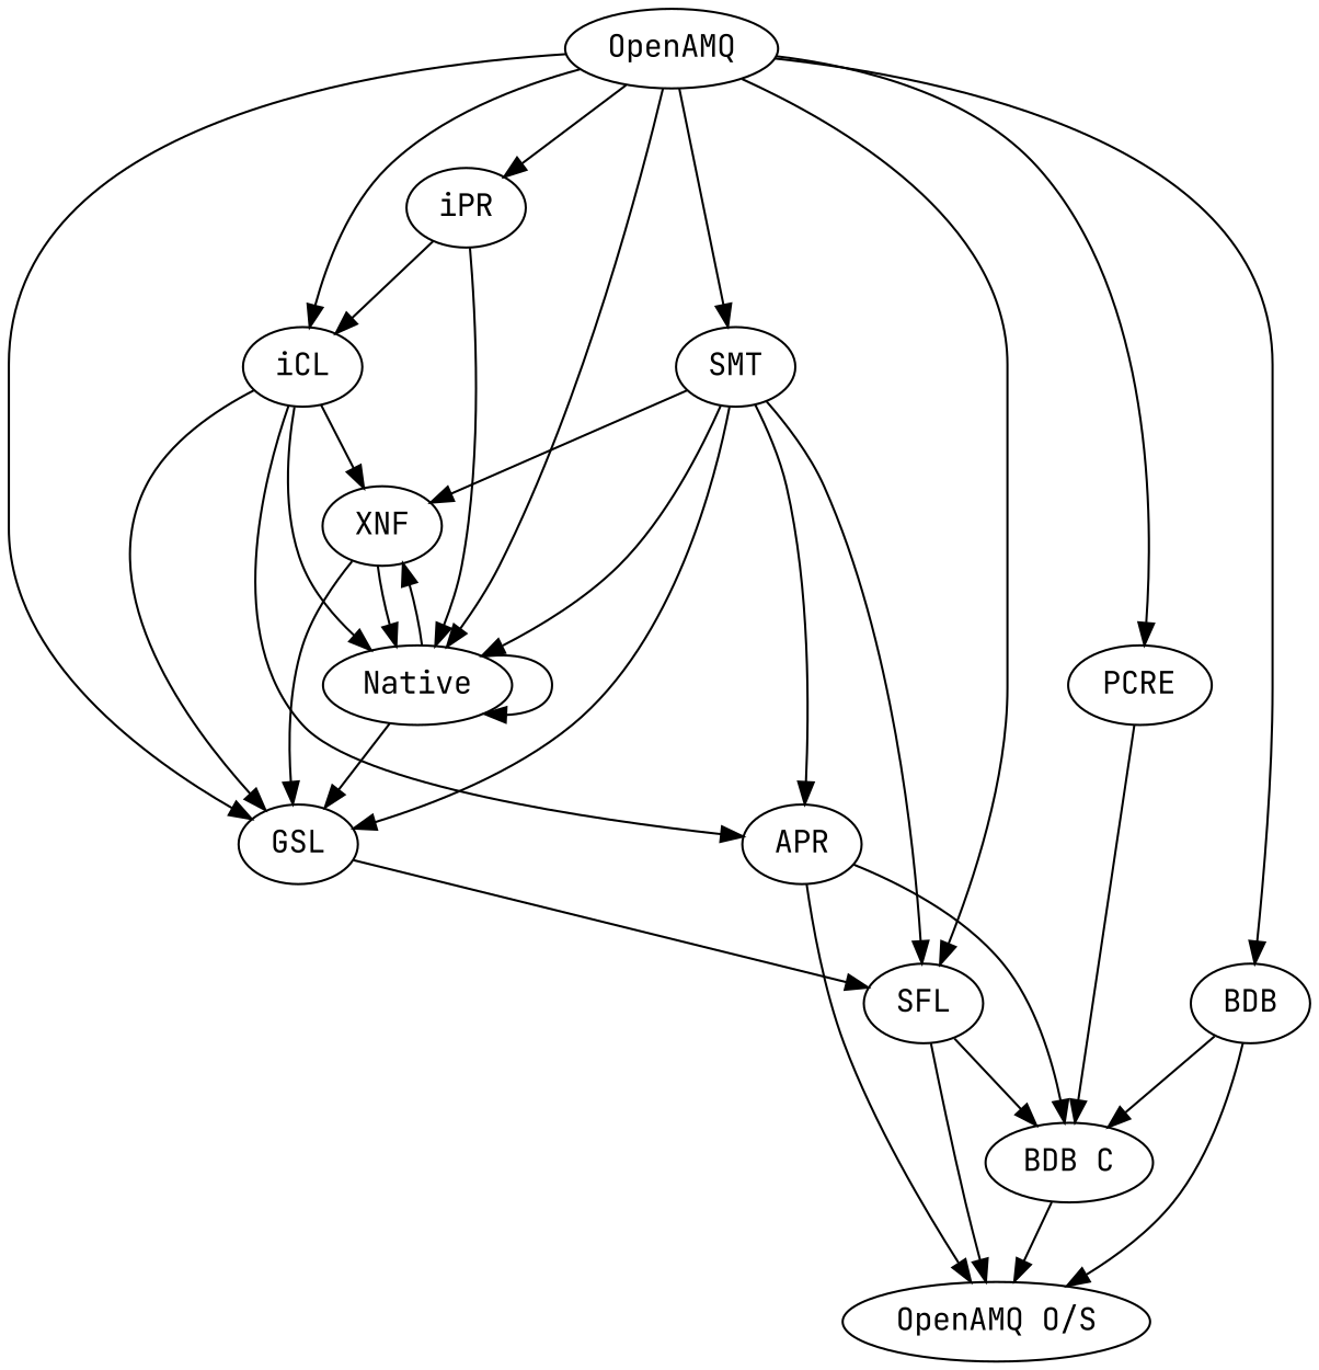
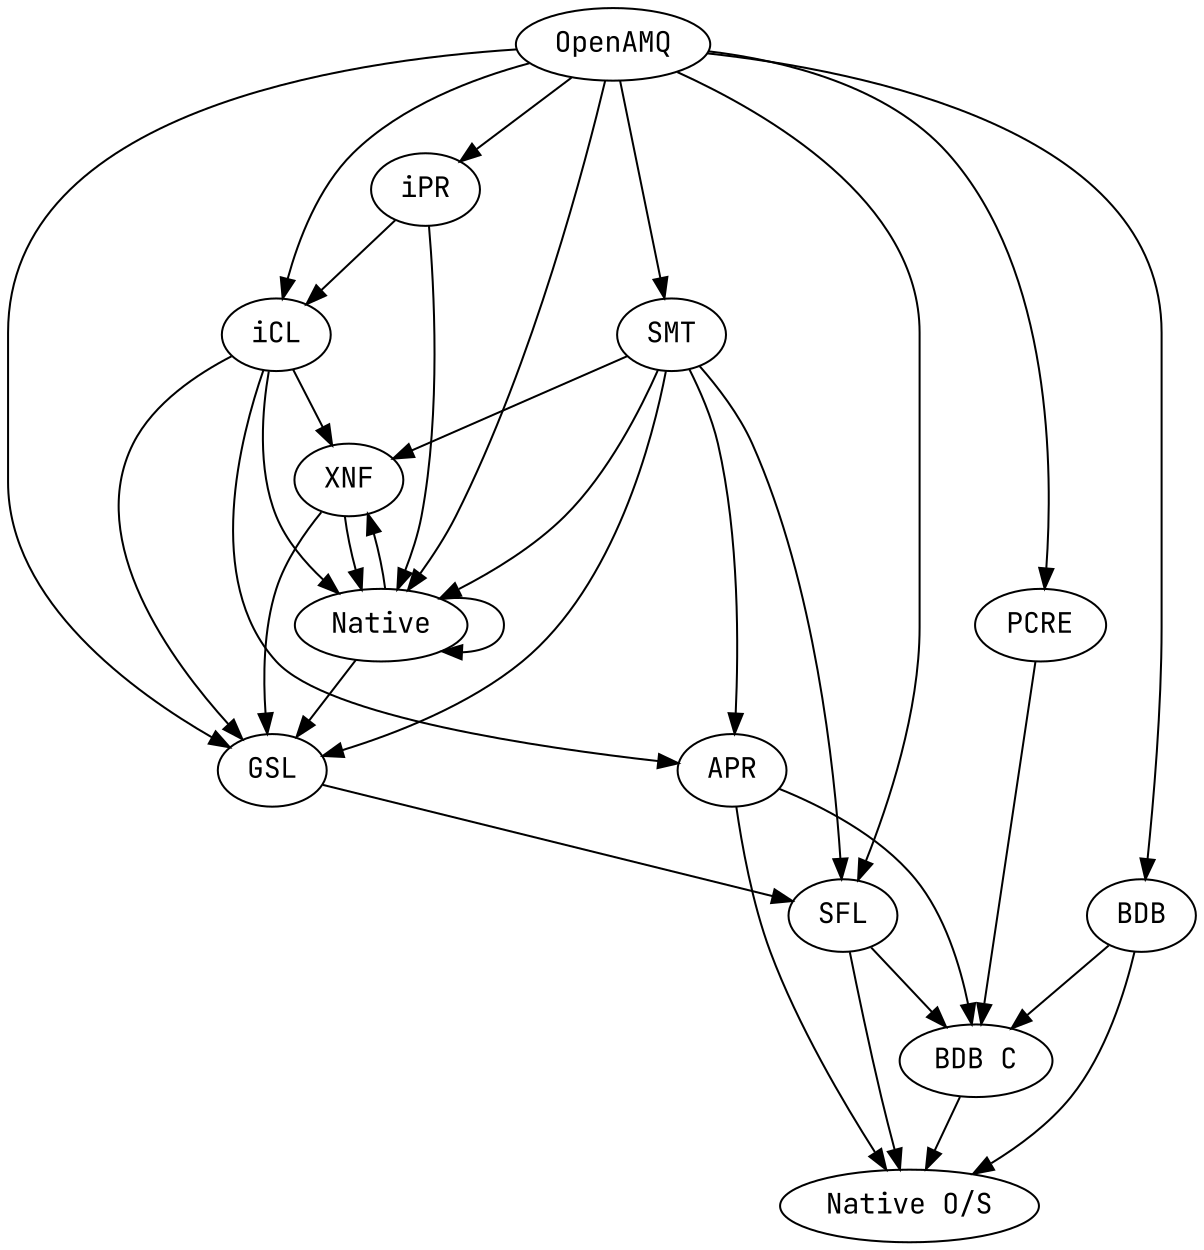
  digraph {
    fontname="JetBrains Mono"
    node [fontname="JetBrains Mono"]
    edge [fontname="JetBrains Mono"]
-   n1 [label="OpenAMQ O/S"]
+   n1 [label="Native O/S"]
    n2 [label="BDB C"]
    SFL
    APR
    BDB
    GSL
    SMT
    XNF
    n9 [label=Native]
    iCL
    iPR
    OpenAMQ
    PCRE
    n2 -> n1
    SFL -> n1
    SFL -> n2
    APR -> n1
    APR -> n2
    BDB -> n1
    BDB -> n2
    GSL -> SFL
    SMT -> SFL
    SMT -> APR
    SMT -> GSL
    SMT -> XNF
    SMT -> n9
    XNF -> GSL
    XNF -> n9
    n9 -> GSL
    n9 -> XNF
    n9 -> n9
    iCL -> APR
    iCL -> GSL
    iCL -> XNF
    iCL -> n9
    iPR -> n9
    iPR -> iCL
    OpenAMQ -> SFL
    OpenAMQ -> BDB
    OpenAMQ -> GSL
    OpenAMQ -> SMT
    OpenAMQ -> n9
    OpenAMQ -> iCL
    OpenAMQ -> iPR
    OpenAMQ -> PCRE
    PCRE -> n2
  }
